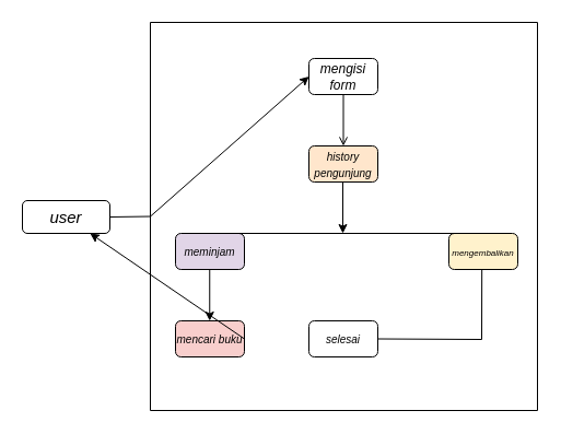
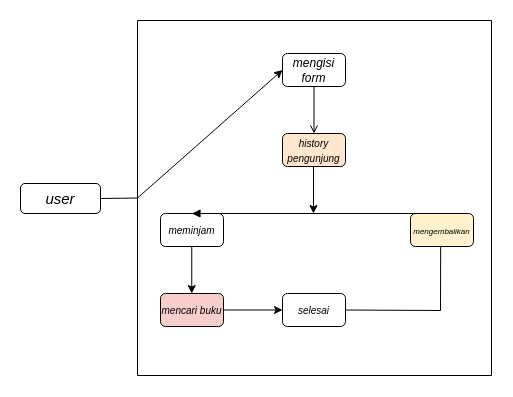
  <mxCell id="0" />
  <mxCell id="1" parent="0" />
  <mxCell id="2" value="&lt;font size=&quot;1&quot; style=&quot;&quot;&gt;&lt;i style=&quot;font-size: 15px;&quot;&gt;user&lt;/i&gt;&lt;/font&gt;" style="rounded=1;whiteSpace=wrap;html=1;" vertex="1" parent="1"><mxGeometry x="20" y="183" width="80" height="30" as="geometry" /></mxCell>
  <mxCell id="3" value="" style="swimlane;startSize=0;" vertex="1" parent="1"><mxGeometry x="137" y="20" width="354" height="355" as="geometry" /></mxCell>
  <mxCell id="4" value="&lt;i&gt;mengisi form&lt;/i&gt;" style="rounded=1;whiteSpace=wrap;html=1;" vertex="1" parent="3"><mxGeometry x="145" y="33" width="63" height="33" as="geometry" /></mxCell>
  <mxCell id="5" value="" style="endArrow=classic;html=1;rounded=0;entryX=0;entryY=0.5;entryDx=0;entryDy=0;exitX=0;exitY=0.5;exitDx=0;exitDy=0;" edge="1" parent="3" source="3" target="4"><mxGeometry width="50" height="50" relative="1" as="geometry"><mxPoint x="63" y="303" as="sourcePoint" /><mxPoint x="113" y="253" as="targetPoint" /></mxGeometry></mxCell>
  <mxCell id="6" value="&lt;font style=&quot;font-size: 10px;&quot;&gt;&lt;i&gt;history pengunjung&lt;/i&gt;&lt;/font&gt;" style="rounded=1;whiteSpace=wrap;html=1;fillColor=#ffe6cc;" vertex="1" parent="3"><mxGeometry x="145" y="113" width="63" height="33" as="geometry" /></mxCell>
  <mxCell id="7" value="" style="endArrow=open;html=1;rounded=0;exitX=0.5;exitY=1;exitDx=0;exitDy=0;entryX=0.5;entryY=0;entryDx=0;entryDy=0;" edge="1" parent="3" source="4" target="6"><mxGeometry width="50" height="50" relative="1" as="geometry"><mxPoint x="113" y="203" as="sourcePoint" /><mxPoint x="163" y="153" as="targetPoint" /></mxGeometry></mxCell>
  <mxCell id="8" value="&lt;span style=&quot;font-size: 10px;&quot;&gt;&lt;i&gt;mencari buku&lt;/i&gt;&lt;/span&gt;" style="rounded=1;whiteSpace=wrap;html=1;fillColor=#f8cecc;" vertex="1" parent="3"><mxGeometry x="23" y="273" width="63" height="33" as="geometry" /></mxCell>
  <mxCell id="9" value="" style="endArrow=classic;html=1;rounded=0;exitX=0.5;exitY=1;exitDx=0;exitDy=0;entryX=0.5;entryY=0;entryDx=0;entryDy=0;" edge="1" parent="3"><mxGeometry width="50" height="50" relative="1" as="geometry"><mxPoint x="176" y="146" as="sourcePoint" /><mxPoint x="176" y="193" as="targetPoint" /></mxGeometry></mxCell>
  <mxCell id="10" value="" style="endArrow=classic;html=1;rounded=0;exitX=0.5;exitY=1;exitDx=0;exitDy=0;entryX=0.5;entryY=0;entryDx=0;entryDy=0;" edge="1" parent="3"><mxGeometry width="50" height="50" relative="1" as="geometry"><mxPoint x="54.26" y="226" as="sourcePoint" /><mxPoint x="54.26" y="273" as="targetPoint" /></mxGeometry></mxCell>
- <mxCell id="11" value="&lt;span style=&quot;font-size: 10px;&quot;&gt;&lt;i&gt;meminjam&lt;/i&gt;&lt;/span&gt;" style="rounded=1;whiteSpace=wrap;html=1;fillColor=#e1d5e7;" vertex="1" parent="3"><mxGeometry x="23" y="193" width="63" height="33" as="geometry" /></mxCell>
+ <mxCell id="11" value="&lt;span style=&quot;font-size: 10px;&quot;&gt;&lt;i&gt;meminjam&lt;/i&gt;&lt;/span&gt;" style="rounded=1;whiteSpace=wrap;html=1;" vertex="1" parent="3"><mxGeometry x="23" y="193" width="63" height="33" as="geometry" /></mxCell>
  <mxCell id="12" value="&lt;font style=&quot;font-size: 8px;&quot;&gt;&lt;i&gt;mengembalikan&lt;/i&gt;&lt;/font&gt;" style="rounded=1;whiteSpace=wrap;html=1;fillColor=#fff2cc;" vertex="1" parent="3"><mxGeometry x="273" y="193" width="63" height="33" as="geometry" /></mxCell>
- <mxCell id="13" value="" style="endArrow=none;html=1;rounded=0;entryX=0.5;entryY=0;entryDx=0;entryDy=0;exitX=0.5;exitY=0;exitDx=0;exitDy=0;" edge="1" parent="3" source="12" target="11"><mxGeometry width="50" height="50" relative="1" as="geometry"><mxPoint x="153" y="203" as="sourcePoint" /><mxPoint x="203" y="153" as="targetPoint" /></mxGeometry></mxCell>
+ <mxCell id="13" value="" style="endArrow=block;html=1;rounded=0;entryX=0.5;entryY=0;entryDx=0;entryDy=0;exitX=0.5;exitY=0;exitDx=0;exitDy=0;" edge="1" parent="3" source="12" target="11"><mxGeometry width="50" height="50" relative="1" as="geometry"><mxPoint x="153" y="203" as="sourcePoint" /><mxPoint x="203" y="153" as="targetPoint" /></mxGeometry></mxCell>
  <mxCell id="14" value="&lt;span style=&quot;font-size: 10px;&quot;&gt;&lt;i&gt;selesai&lt;/i&gt;&lt;/span&gt;" style="rounded=1;whiteSpace=wrap;html=1;" vertex="1" parent="3"><mxGeometry x="145" y="273" width="63" height="33" as="geometry" /></mxCell>
- <mxCell id="15" value="" style="endArrow=classic;html=1;rounded=0;exitX=1;exitY=0.5;exitDx=0;exitDy=0;" edge="1" parent="3" source="8" target="2"><mxGeometry width="50" height="50" relative="1" as="geometry"><mxPoint x="153" y="203" as="sourcePoint" /><mxPoint x="203" y="153" as="targetPoint" /></mxGeometry></mxCell>
+ <mxCell id="15" value="" style="endArrow=classic;html=1;rounded=0;exitX=1;exitY=0.5;exitDx=0;exitDy=0;" edge="1" parent="3" source="8" target="14"><mxGeometry width="50" height="50" relative="1" as="geometry"><mxPoint x="153" y="203" as="sourcePoint" /><mxPoint x="203" y="153" as="targetPoint" /></mxGeometry></mxCell>
  <mxCell id="16" value="" style="endArrow=none;html=1;rounded=0;exitX=1;exitY=0.5;exitDx=0;exitDy=0;entryX=0.479;entryY=1.001;entryDx=0;entryDy=0;entryPerimeter=0;" edge="1" parent="3" source="14" target="12"><mxGeometry width="50" height="50" relative="1" as="geometry"><mxPoint x="153" y="203" as="sourcePoint" /><mxPoint x="303" y="223" as="targetPoint" /><Array as="points"><mxPoint x="303" y="290" /></Array></mxGeometry></mxCell>
  <mxCell id="17" value="" style="endArrow=none;html=1;rounded=0;exitX=1;exitY=0.5;exitDx=0;exitDy=0;entryX=0;entryY=0.5;entryDx=0;entryDy=0;" edge="1" parent="1" source="2" target="3"><mxGeometry width="50" height="50" relative="1" as="geometry"><mxPoint x="200" y="323" as="sourcePoint" /><mxPoint x="250" y="273" as="targetPoint" /></mxGeometry></mxCell>
